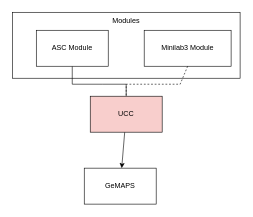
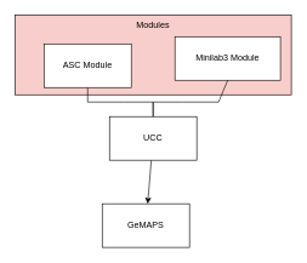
  <mxCell id="0" />
  <mxCell id="1" parent="0" />
- <mxCell id="2" value="Modules" style="whiteSpace=wrap;html=1;verticalAlign=top;" parent="1" vertex="1"><mxGeometry x="20" y="20" width="380" height="110" as="geometry" /></mxCell>
+ <mxCell id="2" value="Modules" style="whiteSpace=wrap;html=1;verticalAlign=top;fillColor=#f8cecc;" parent="1" vertex="1"><mxGeometry x="20" y="20" width="380" height="110" as="geometry" /></mxCell>
  <mxCell id="3" style="edgeStyle=none;html=1;endArrow=none;endFill=0;exitX=0.5;exitY=1;exitDx=0;exitDy=0;rounded=0;" parent="1" source="4" target="7" edge="1"><mxGeometry relative="1" as="geometry"><Array as="points"><mxPoint x="120" y="140" /><mxPoint x="170" y="140" /><mxPoint x="210" y="140" /></Array></mxGeometry></mxCell>
- <mxCell id="4" value="ASC Module" style="whiteSpace=wrap;html=1;" parent="1" vertex="1"><mxGeometry x="60" y="50" width="120" height="60" as="geometry" /></mxCell>
+ <mxCell id="4" value="ASC Module" style="whiteSpace=wrap;html=1;" parent="1" vertex="1"><mxGeometry x="60" y="60" width="120" height="60" as="geometry" /></mxCell>
  <mxCell id="5" value="Minilab3 Module" style="whiteSpace=wrap;html=1;" parent="1" vertex="1"><mxGeometry x="240" y="50" width="145" height="60" as="geometry" /></mxCell>
  <mxCell id="6" style="edgeStyle=none;html=1;" parent="1" source="7" target="8" edge="1"><mxGeometry relative="1" as="geometry" /></mxCell>
- <mxCell id="7" value="UCC" style="whiteSpace=wrap;html=1;fillColor=#f8cecc;" parent="1" vertex="1"><mxGeometry x="150" y="160" width="120" height="60" as="geometry" /></mxCell>
+ <mxCell id="7" value="UCC" style="whiteSpace=wrap;html=1;" parent="1" vertex="1"><mxGeometry x="150" y="160" width="120" height="60" as="geometry" /></mxCell>
  <mxCell id="8" value="GeMAPS&lt;br&gt;" style="whiteSpace=wrap;html=1;" parent="1" vertex="1"><mxGeometry x="140" y="280" width="120" height="60" as="geometry" /></mxCell>
- <mxCell id="9" style="edgeStyle=none;html=1;endArrow=none;endFill=0;exitX=0.5;exitY=1;exitDx=0;exitDy=0;entryX=0.5;entryY=0;entryDx=0;entryDy=0;rounded=0;dashed=1;" parent="1" source="5" target="7" edge="1"><mxGeometry relative="1" as="geometry"><mxPoint x="130" y="120" as="sourcePoint" /><mxPoint x="220" y="170" as="targetPoint" /><Array as="points"><mxPoint x="300" y="140" /><mxPoint x="250" y="140" /><mxPoint x="210" y="140" /></Array></mxGeometry></mxCell>
+ <mxCell id="9" style="edgeStyle=none;html=1;endArrow=none;endFill=0;exitX=0.5;exitY=1;exitDx=0;exitDy=0;entryX=0.5;entryY=0;entryDx=0;entryDy=0;rounded=0;" parent="1" source="5" target="7" edge="1"><mxGeometry relative="1" as="geometry"><mxPoint x="130" y="120" as="sourcePoint" /><mxPoint x="220" y="170" as="targetPoint" /><Array as="points"><mxPoint x="300" y="140" /><mxPoint x="250" y="140" /><mxPoint x="210" y="140" /></Array></mxGeometry></mxCell>
